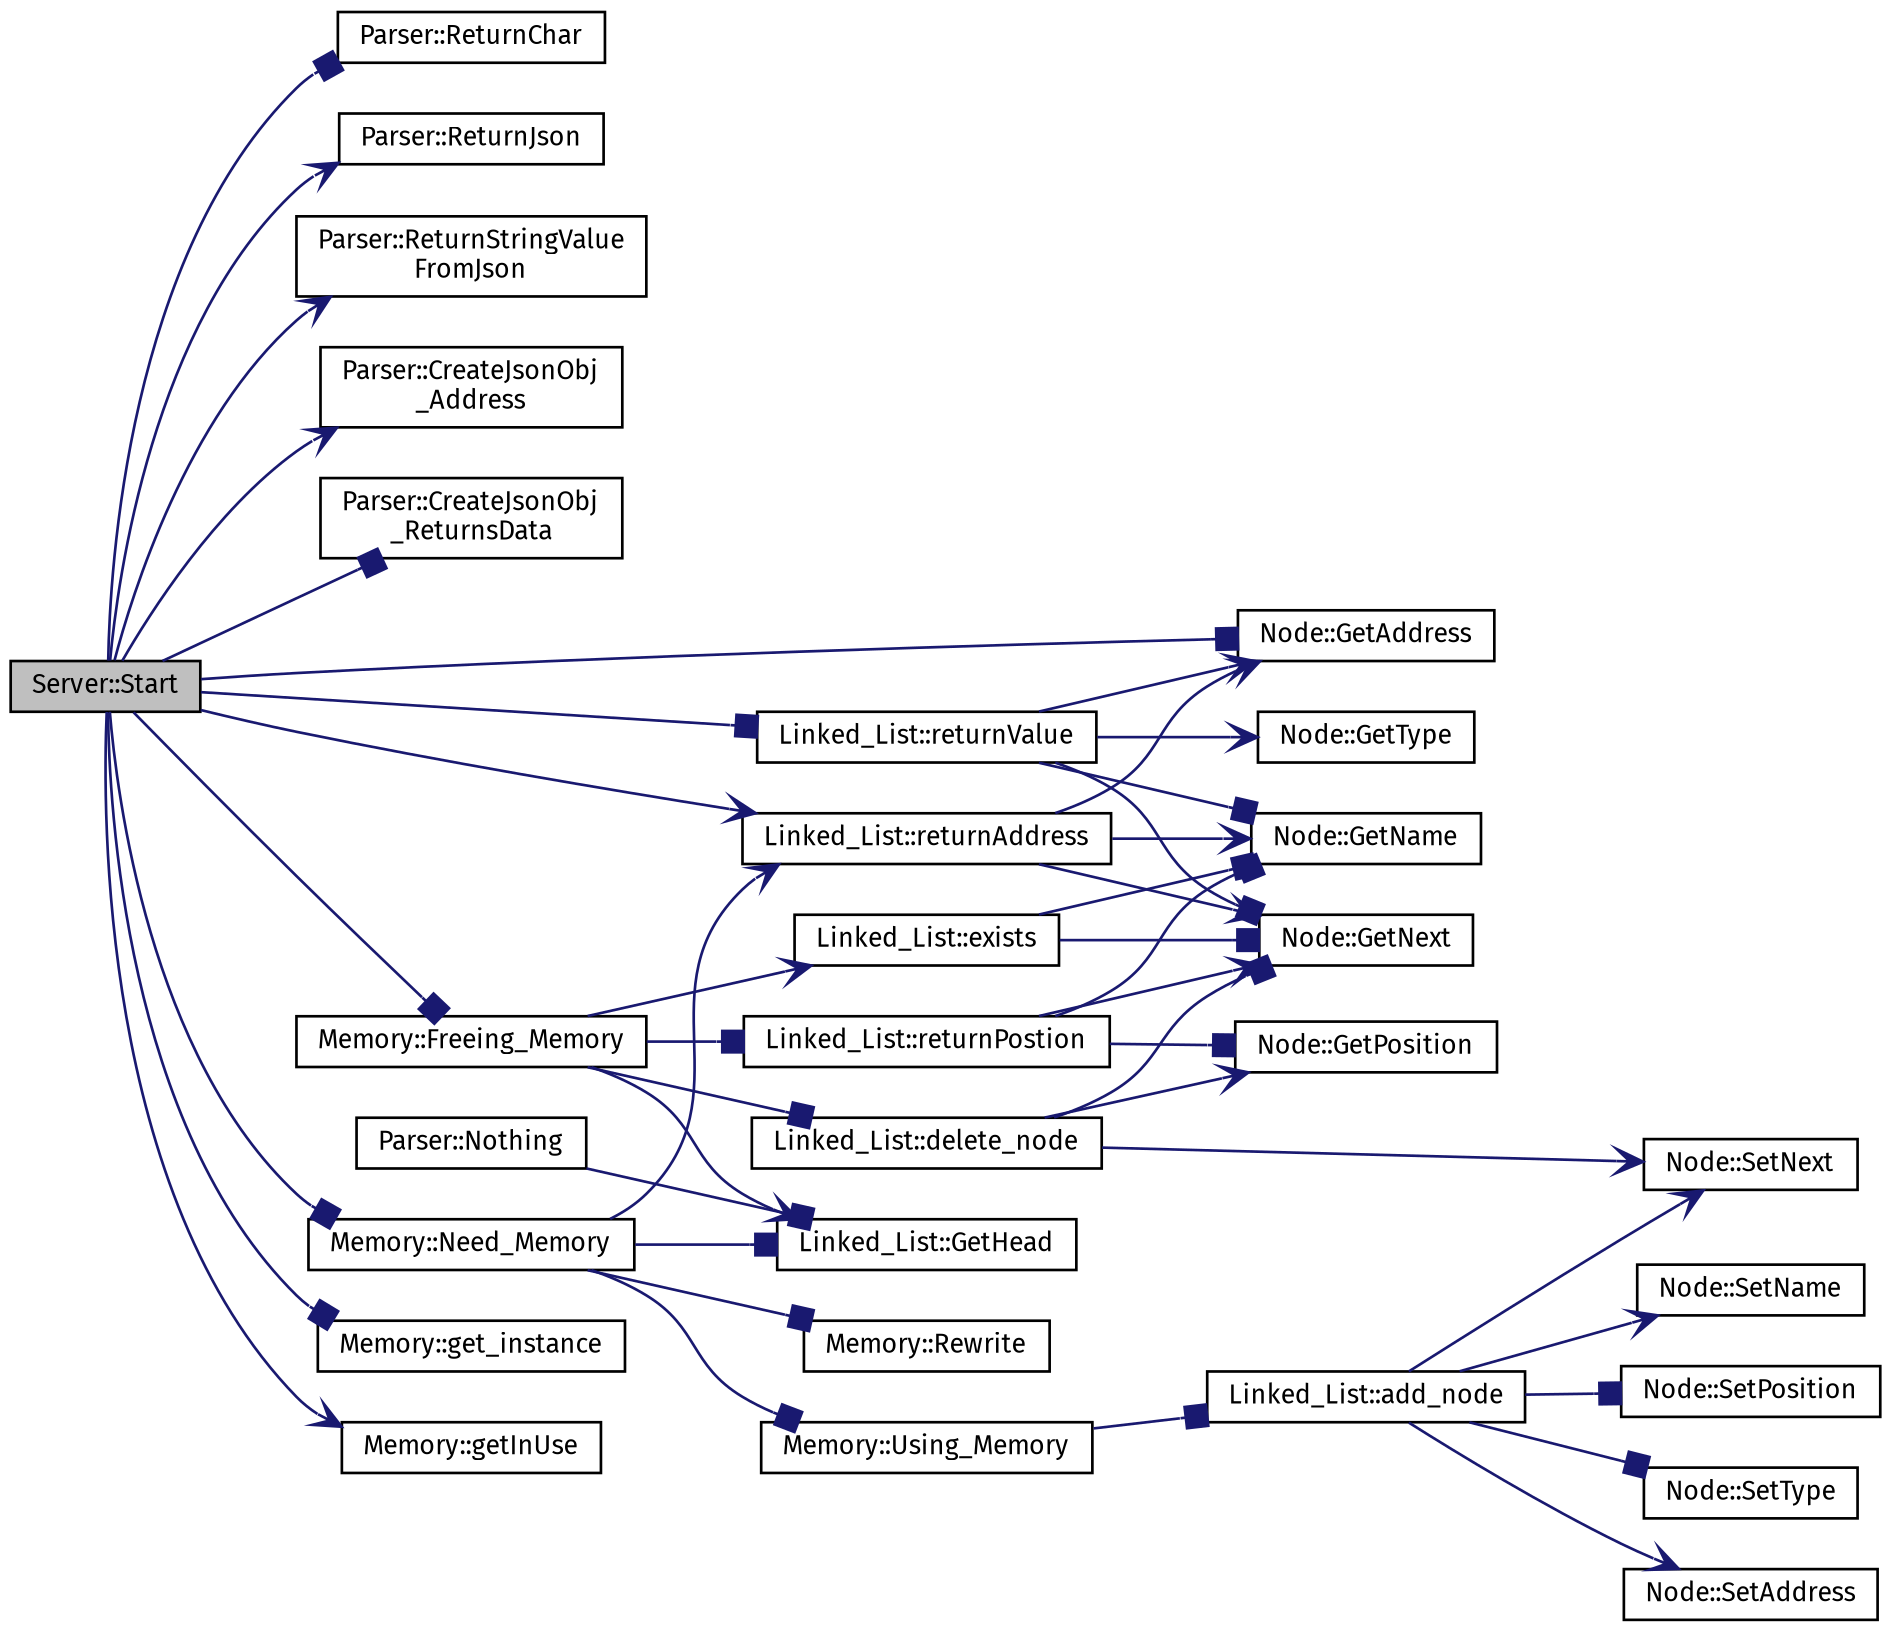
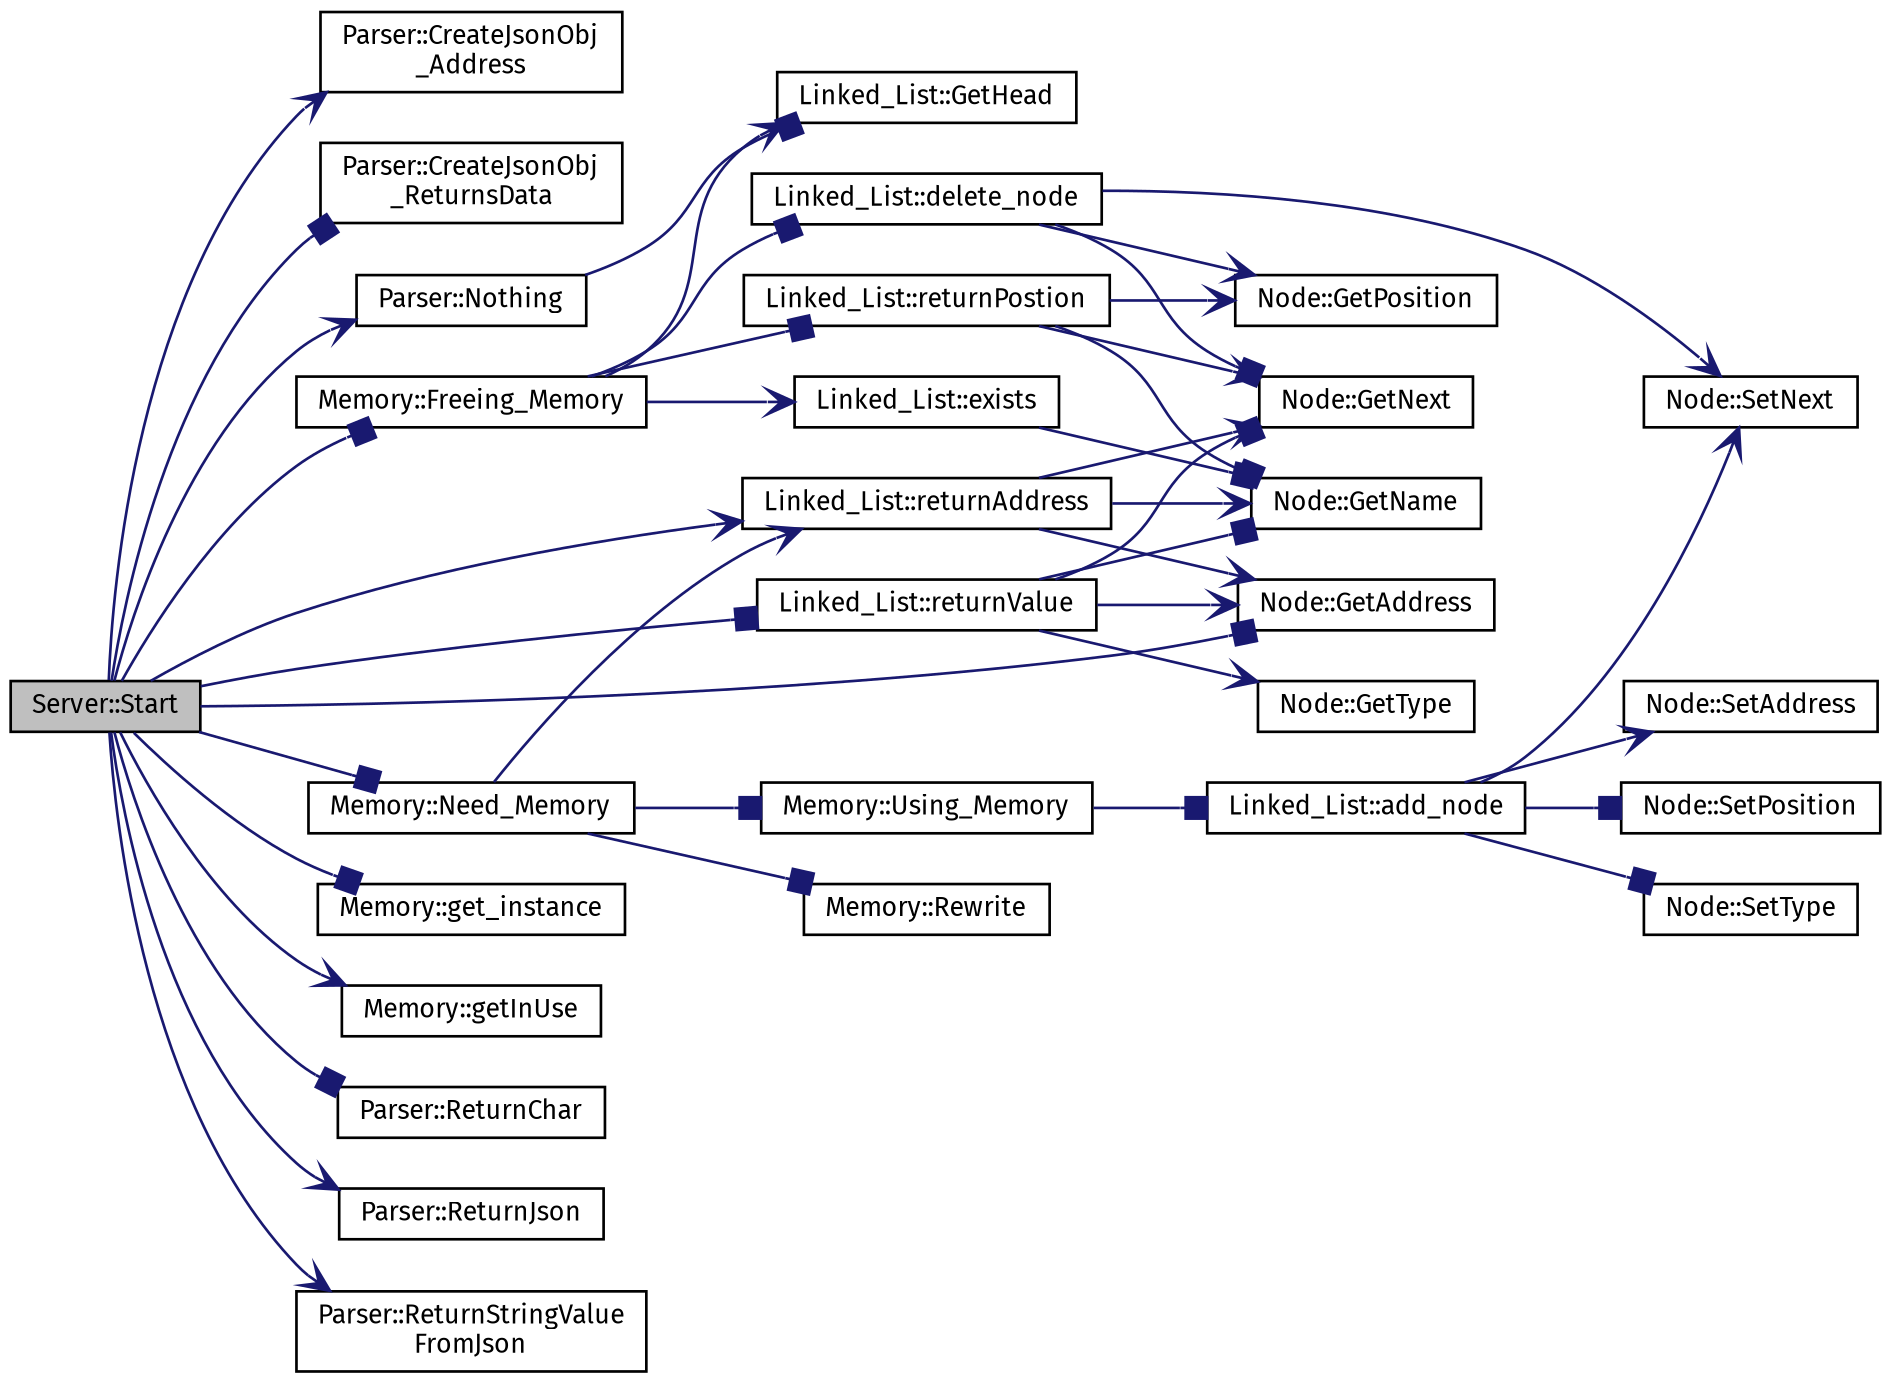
  digraph {
    fontname="Fira Sans"
    rankdir=LR
    node [color=black fillcolor=white fontname="Fira Sans" fontsize=10 shape=record style=filled]
    edge [arrowhead=box color=midnightblue fontname="Fira Sans" fontsize=10 labelfontname=Helvetica labelfontsize=10 style=solid]
    n1 [fillcolor=grey75 fontcolor=black height=0.2 label="Server::Start" width=0.4]
    n2 [height=0.2 label="Parser::CreateJsonObj\l_Address" width=0.4]
    n3 [height=0.2 label="Parser::CreateJsonObj\l_ReturnsData" width=0.4]
    n4 [height=0.2 label="Memory::Freeing_Memory" width=0.4]
    n5 [height=0.2 label="Memory::get_instance" width=0.4]
    n6 [height=0.2 label="Node::GetAddress" width=0.4]
    n7 [height=0.2 label="Memory::getInUse" width=0.4]
    n8 [height=0.2 label="Memory::Need_Memory" width=0.4]
    n9 [height=0.2 label="Linked_List::returnAddress" width=0.4]
    n10 [height=0.2 label="Parser::Nothing" width=0.4]
    n11 [height=0.2 label="Parser::ReturnChar" width=0.4]
    n12 [height=0.2 label="Parser::ReturnJson" width=0.4]
    n13 [height=0.2 label="Parser::ReturnStringValue\lFromJson" width=0.4]
    n14 [height=0.2 label="Linked_List::returnValue" width=0.4]
    n15 [height=0.2 label="Linked_List::GetHead" width=0.4]
    n16 [height=0.2 label="Linked_List::delete_node" width=0.4]
    n17 [height=0.2 label="Linked_List::returnPostion" width=0.4]
    n18 [height=0.2 label="Linked_List::exists" width=0.4]
    n19 [height=0.2 label="Memory::Rewrite" width=0.4]
    n20 [height=0.2 label="Memory::Using_Memory" width=0.4]
    n21 [height=0.2 label="Node::GetNext" width=0.4]
    n22 [height=0.2 label="Node::GetName" width=0.4]
    n23 [height=0.2 label="Node::GetType" width=0.4]
    n24 [height=0.2 label="Node::GetPosition" width=0.4]
    n25 [height=0.2 label="Node::SetNext" width=0.4]
    n26 [height=0.2 label="Linked_List::add_node" width=0.4]
    n27 [height=0.2 label="Node::SetAddress" width=0.4]
-   n28 [height=0.2 label="Node::SetName" width=0.4]
    n29 [height=0.2 label="Node::SetPosition" width=0.4]
    n30 [height=0.2 label="Node::SetType" width=0.4]
    n1 -> n2 [arrowhead=vee]
    n1 -> n3
    n1 -> n4
    n1 -> n5
    n1 -> n6
    n1 -> n7 [arrowhead=vee]
    n1 -> n8
    n1 -> n9 [arrowhead=vee]
+   n1 -> n10 [arrowhead=vee]
    n1 -> n11
    n1 -> n12 [arrowhead=vee]
    n1 -> n13 [arrowhead=vee]
    n1 -> n14
    n4 -> n15 [arrowhead=vee]
    n4 -> n16
    n4 -> n17
    n4 -> n18 [arrowhead=vee]
    n8 -> n9 [arrowhead=vee]
-   n8 -> n15
    n8 -> n19
    n8 -> n20
    n9 -> n6 [arrowhead=vee]
    n9 -> n21 [arrowhead=vee]
    n9 -> n22 [arrowhead=vee]
    n10 -> n15
    n14 -> n6 [arrowhead=vee]
    n14 -> n21
    n14 -> n22
    n14 -> n23 [arrowhead=vee]
    n16 -> n21
    n16 -> n24 [arrowhead=vee]
    n16 -> n25 [arrowhead=vee]
    n17 -> n21 [arrowhead=vee]
    n17 -> n22
-   n17 -> n24
-   n18 -> n21
+   n17 -> n24 [arrowhead=vee]
    n18 -> n22
    n20 -> n26
    n26 -> n25 [arrowhead=vee]
    n26 -> n27 [arrowhead=vee]
-   n26 -> n28 [arrowhead=vee]
    n26 -> n29
    n26 -> n30
  }
